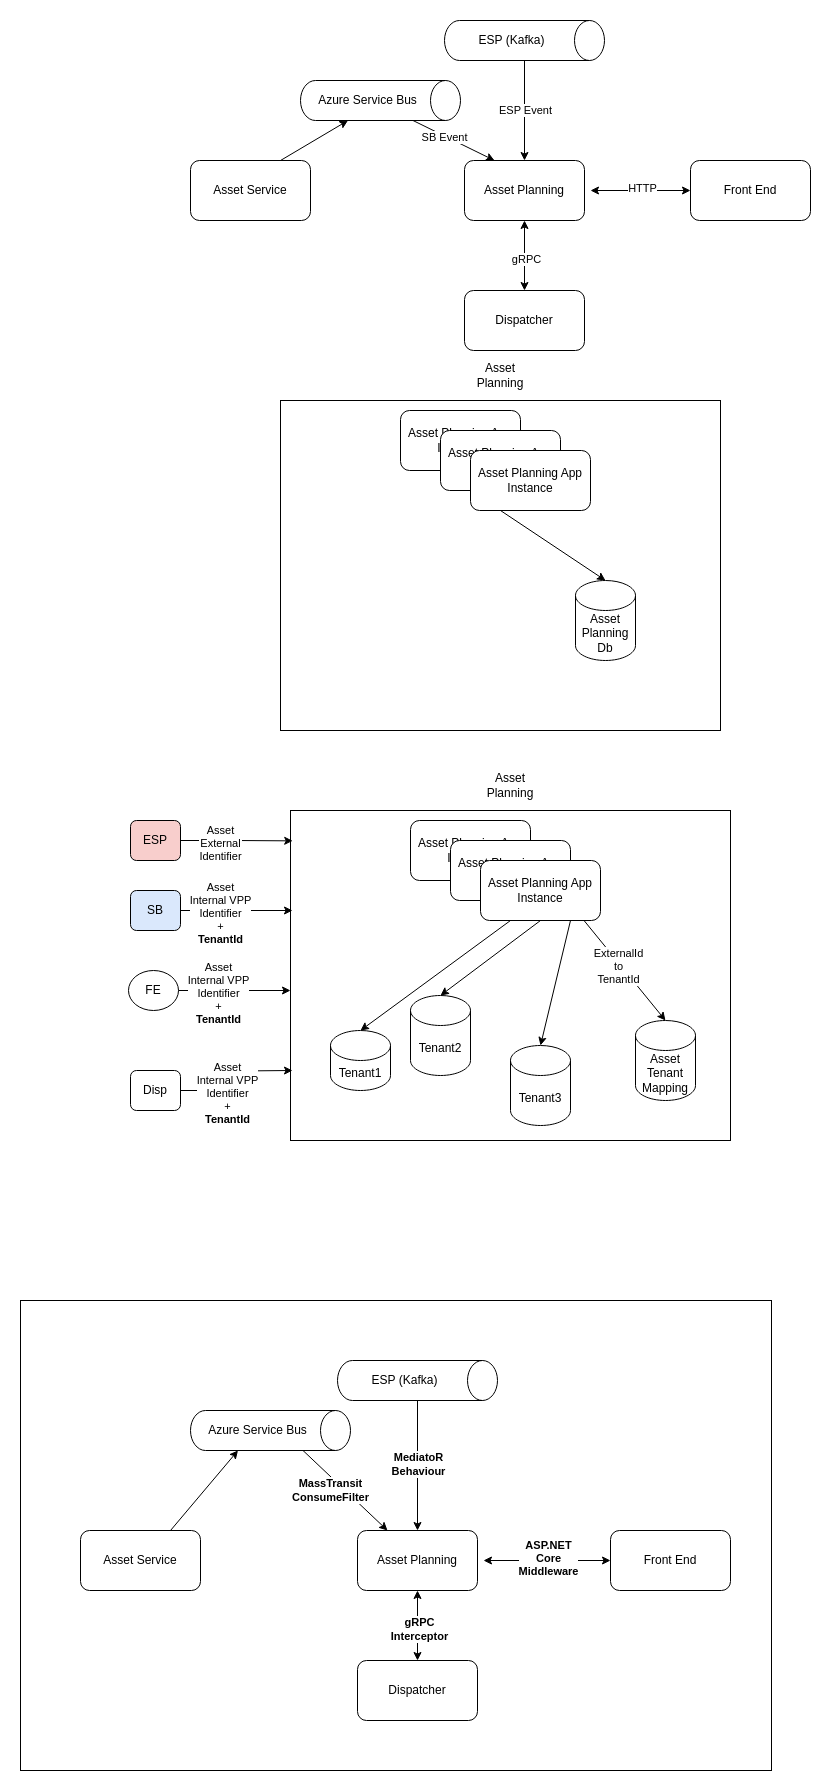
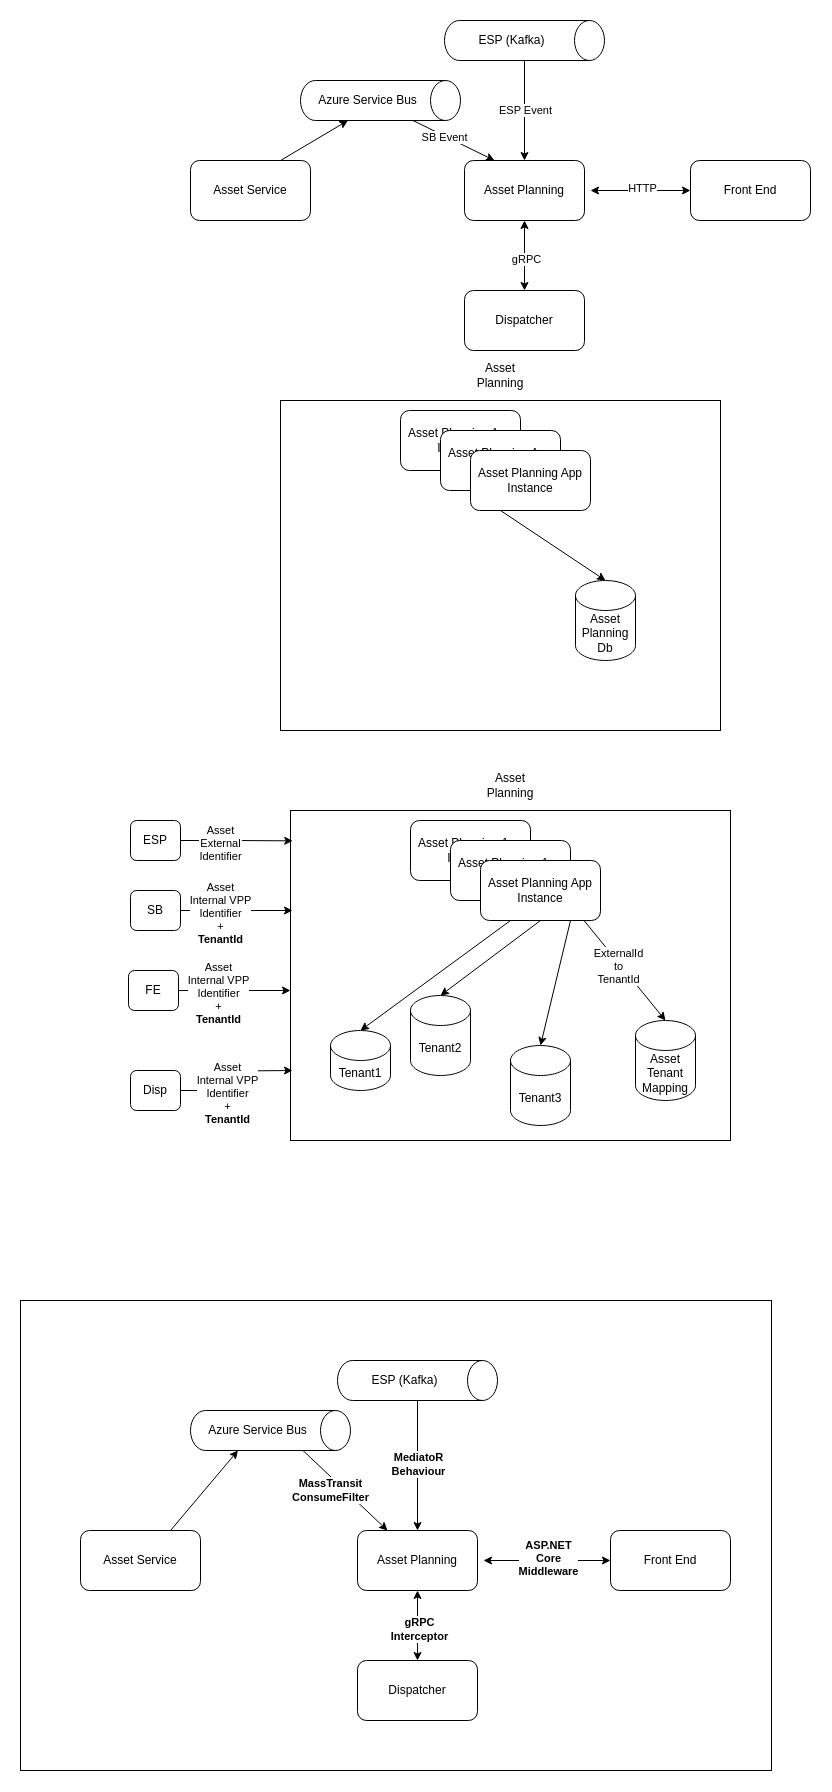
  <mxCell id="0" />
  <mxCell id="1" parent="0" />
  <mxCell id="2" value="Asset Planning" style="rounded=1;whiteSpace=wrap;html=1;" parent="1" vertex="1"><mxGeometry x="464" y="160" width="120" height="60" as="geometry" /></mxCell>
  <mxCell id="3" value="ESP (Kafka)" style="shape=cylinder3;whiteSpace=wrap;html=1;boundedLbl=1;backgroundOutline=1;size=15;rotation=0;direction=south;" parent="1" vertex="1"><mxGeometry x="444" y="20" width="160" height="40" as="geometry" /></mxCell>
  <mxCell id="4" value="Asset Service" style="rounded=1;whiteSpace=wrap;html=1;" parent="1" vertex="1"><mxGeometry x="190" y="160" width="120" height="60" as="geometry" /></mxCell>
  <mxCell id="5" value="Azure Service Bus" style="shape=cylinder3;whiteSpace=wrap;html=1;boundedLbl=1;backgroundOutline=1;size=15;rotation=0;direction=south;" parent="1" vertex="1"><mxGeometry x="300" y="80" width="160" height="40" as="geometry" /></mxCell>
  <mxCell id="6" value="" style="endArrow=classic;html=1;rounded=0;entryX=1;entryY=0;entryDx=0;entryDy=112.5;entryPerimeter=0;exitX=0.75;exitY=0;exitDx=0;exitDy=0;" parent="1" source="4" target="5" edge="1"><mxGeometry width="50" height="50" relative="1" as="geometry"><mxPoint x="490" y="210" as="sourcePoint" /><mxPoint x="540" y="160" as="targetPoint" /></mxGeometry></mxCell>
  <mxCell id="7" value="" style="endArrow=classic;html=1;rounded=0;exitX=1;exitY=0;exitDx=0;exitDy=47.5;exitPerimeter=0;entryX=0.25;entryY=0;entryDx=0;entryDy=0;" parent="1" source="5" target="2" edge="1"><mxGeometry width="50" height="50" relative="1" as="geometry"><mxPoint x="490" y="210" as="sourcePoint" /><mxPoint x="540" y="160" as="targetPoint" /></mxGeometry></mxCell>
  <mxCell id="8" value="SB Event" style="edgeLabel;html=1;align=center;verticalAlign=middle;resizable=0;points=[];" parent="7" vertex="1" connectable="0"><mxGeometry x="-0.239" y="-1" relative="1" as="geometry"><mxPoint as="offset" /></mxGeometry></mxCell>
  <mxCell id="9" value="" style="endArrow=classic;html=1;rounded=0;exitX=1;exitY=0.5;exitDx=0;exitDy=0;exitPerimeter=0;entryX=0.5;entryY=0;entryDx=0;entryDy=0;" parent="1" source="3" target="2" edge="1"><mxGeometry width="50" height="50" relative="1" as="geometry"><mxPoint x="490" y="210" as="sourcePoint" /><mxPoint x="690" y="130" as="targetPoint" /></mxGeometry></mxCell>
  <mxCell id="10" value="ESP Event" style="edgeLabel;html=1;align=center;verticalAlign=middle;resizable=0;points=[];" parent="9" vertex="1" connectable="0"><mxGeometry x="-0.03" relative="1" as="geometry"><mxPoint as="offset" /></mxGeometry></mxCell>
  <mxCell id="11" value="Dispatcher" style="rounded=1;whiteSpace=wrap;html=1;" parent="1" vertex="1"><mxGeometry x="464" y="290" width="120" height="60" as="geometry" /></mxCell>
  <mxCell id="12" value="Front End" style="rounded=1;whiteSpace=wrap;html=1;" parent="1" vertex="1"><mxGeometry x="690" y="160" width="120" height="60" as="geometry" /></mxCell>
  <mxCell id="13" value="" style="endArrow=classic;startArrow=classic;html=1;rounded=0;entryX=0;entryY=0.5;entryDx=0;entryDy=0;" parent="1" target="12" edge="1"><mxGeometry width="50" height="50" relative="1" as="geometry"><mxPoint x="590" y="190" as="sourcePoint" /><mxPoint x="540" y="160" as="targetPoint" /></mxGeometry></mxCell>
  <mxCell id="14" value="HTTP" style="edgeLabel;html=1;align=center;verticalAlign=middle;resizable=0;points=[];" parent="13" vertex="1" connectable="0"><mxGeometry x="0.01" y="3" relative="1" as="geometry"><mxPoint as="offset" /></mxGeometry></mxCell>
  <mxCell id="15" value="" style="endArrow=classic;startArrow=classic;html=1;rounded=0;exitX=0.5;exitY=0;exitDx=0;exitDy=0;entryX=0.5;entryY=1;entryDx=0;entryDy=0;" parent="1" source="11" target="2" edge="1"><mxGeometry width="50" height="50" relative="1" as="geometry"><mxPoint x="490" y="210" as="sourcePoint" /><mxPoint x="540" y="160" as="targetPoint" /></mxGeometry></mxCell>
  <mxCell id="16" value="gRPC" style="edgeLabel;html=1;align=center;verticalAlign=middle;resizable=0;points=[];" parent="15" vertex="1" connectable="0"><mxGeometry x="-0.076" y="-1" relative="1" as="geometry"><mxPoint as="offset" /></mxGeometry></mxCell>
  <mxCell id="17" value="" style="rounded=0;whiteSpace=wrap;html=1;" parent="1" vertex="1"><mxGeometry x="280" y="400" width="440" height="330" as="geometry" /></mxCell>
  <mxCell id="18" value="Asset Planning" style="text;html=1;align=center;verticalAlign=middle;whiteSpace=wrap;rounded=0;" parent="1" vertex="1"><mxGeometry x="470" y="360" width="60" height="30" as="geometry" /></mxCell>
  <mxCell id="19" value="Asset Planning App&lt;div&gt;Instance&lt;/div&gt;" style="rounded=1;whiteSpace=wrap;html=1;" parent="1" vertex="1"><mxGeometry x="400" y="410" width="120" height="60" as="geometry" /></mxCell>
  <mxCell id="20" value="Asset Planning App&lt;div&gt;Instance&lt;/div&gt;" style="rounded=1;whiteSpace=wrap;html=1;" parent="1" vertex="1"><mxGeometry x="440" y="430" width="120" height="60" as="geometry" /></mxCell>
  <mxCell id="21" value="Asset Planning App&lt;div&gt;Instance&lt;/div&gt;" style="rounded=1;whiteSpace=wrap;html=1;" parent="1" vertex="1"><mxGeometry x="470" y="450" width="120" height="60" as="geometry" /></mxCell>
  <mxCell id="22" value="Asset Planning Db" style="shape=cylinder3;whiteSpace=wrap;html=1;boundedLbl=1;backgroundOutline=1;size=15;" parent="1" vertex="1"><mxGeometry x="575" y="580" width="60" height="80" as="geometry" /></mxCell>
  <mxCell id="23" value="" style="endArrow=classic;html=1;rounded=0;entryX=0.5;entryY=0;entryDx=0;entryDy=0;entryPerimeter=0;exitX=0.25;exitY=1;exitDx=0;exitDy=0;" parent="1" source="21" target="22" edge="1"><mxGeometry width="50" height="50" relative="1" as="geometry"><mxPoint x="490" y="590" as="sourcePoint" /><mxPoint x="500" y="460" as="targetPoint" /></mxGeometry></mxCell>
  <mxCell id="24" value="" style="rounded=0;whiteSpace=wrap;html=1;" parent="1" vertex="1"><mxGeometry x="290" y="810" width="440" height="330" as="geometry" /></mxCell>
  <mxCell id="25" value="Asset Planning" style="text;html=1;align=center;verticalAlign=middle;whiteSpace=wrap;rounded=0;" parent="1" vertex="1"><mxGeometry x="480" y="770" width="60" height="30" as="geometry" /></mxCell>
  <mxCell id="26" value="Asset Planning App&lt;div&gt;Instance&lt;/div&gt;" style="rounded=1;whiteSpace=wrap;html=1;" parent="1" vertex="1"><mxGeometry x="410" y="820" width="120" height="60" as="geometry" /></mxCell>
  <mxCell id="27" value="Asset Planning App&lt;div&gt;Instance&lt;/div&gt;" style="rounded=1;whiteSpace=wrap;html=1;" parent="1" vertex="1"><mxGeometry x="450" y="840" width="120" height="60" as="geometry" /></mxCell>
  <mxCell id="28" value="Asset Planning App&lt;div&gt;Instance&lt;/div&gt;" style="rounded=1;whiteSpace=wrap;html=1;" parent="1" vertex="1"><mxGeometry x="480" y="860" width="120" height="60" as="geometry" /></mxCell>
  <mxCell id="29" value="Tenant1" style="shape=cylinder3;whiteSpace=wrap;html=1;boundedLbl=1;backgroundOutline=1;size=15;" parent="1" vertex="1"><mxGeometry x="330" y="1030" width="60" height="60" as="geometry" /></mxCell>
  <mxCell id="30" value="" style="endArrow=classic;html=1;rounded=0;entryX=0.5;entryY=0;entryDx=0;entryDy=0;entryPerimeter=0;exitX=0.25;exitY=1;exitDx=0;exitDy=0;" parent="1" source="28" target="29" edge="1"><mxGeometry width="50" height="50" relative="1" as="geometry"><mxPoint x="500" y="1000" as="sourcePoint" /><mxPoint x="510" y="870" as="targetPoint" /></mxGeometry></mxCell>
  <mxCell id="31" value="Tenant2" style="shape=cylinder3;whiteSpace=wrap;html=1;boundedLbl=1;backgroundOutline=1;size=15;" parent="1" vertex="1"><mxGeometry x="410" y="995" width="60" height="80" as="geometry" /></mxCell>
  <mxCell id="32" value="Tenant3" style="shape=cylinder3;whiteSpace=wrap;html=1;boundedLbl=1;backgroundOutline=1;size=15;" parent="1" vertex="1"><mxGeometry x="510" y="1045" width="60" height="80" as="geometry" /></mxCell>
  <mxCell id="33" value="" style="endArrow=classic;html=1;rounded=0;entryX=0.5;entryY=0;entryDx=0;entryDy=0;entryPerimeter=0;exitX=0.5;exitY=1;exitDx=0;exitDy=0;" parent="1" source="28" target="31" edge="1"><mxGeometry width="50" height="50" relative="1" as="geometry"><mxPoint x="520" y="930" as="sourcePoint" /><mxPoint x="440" y="1040" as="targetPoint" /></mxGeometry></mxCell>
  <mxCell id="34" value="" style="endArrow=classic;html=1;rounded=0;entryX=0.5;entryY=0;entryDx=0;entryDy=0;entryPerimeter=0;exitX=0.75;exitY=1;exitDx=0;exitDy=0;" parent="1" source="28" target="32" edge="1"><mxGeometry width="50" height="50" relative="1" as="geometry"><mxPoint x="550" y="930" as="sourcePoint" /><mxPoint x="520" y="1040" as="targetPoint" /></mxGeometry></mxCell>
- <mxCell id="35" value="ESP" style="rounded=1;whiteSpace=wrap;html=1;fillColor=#f8cecc;" parent="1" vertex="1"><mxGeometry x="130" y="820" width="50" height="40" as="geometry" /></mxCell>
+ <mxCell id="35" value="ESP" style="rounded=1;whiteSpace=wrap;html=1;" parent="1" vertex="1"><mxGeometry x="130" y="820" width="50" height="40" as="geometry" /></mxCell>
  <mxCell id="36" style="edgeStyle=orthogonalEdgeStyle;rounded=0;orthogonalLoop=1;jettySize=auto;html=1;entryX=0.005;entryY=0.092;entryDx=0;entryDy=0;entryPerimeter=0;" parent="1" source="35" target="24" edge="1"><mxGeometry relative="1" as="geometry" /></mxCell>
  <mxCell id="37" value="Asset&lt;div&gt;External&lt;/div&gt;&lt;div&gt;Identifier&lt;/div&gt;" style="edgeLabel;html=1;align=center;verticalAlign=middle;resizable=0;points=[];" parent="36" vertex="1" connectable="0"><mxGeometry x="-0.291" y="-2" relative="1" as="geometry"><mxPoint x="-1" as="offset" /></mxGeometry></mxCell>
- <mxCell id="38" value="SB" style="rounded=1;whiteSpace=wrap;html=1;fillColor=#dae8fc;" parent="1" vertex="1"><mxGeometry x="130" y="890" width="50" height="40" as="geometry" /></mxCell>
+ <mxCell id="38" value="SB" style="rounded=1;whiteSpace=wrap;html=1;" parent="1" vertex="1"><mxGeometry x="130" y="890" width="50" height="40" as="geometry" /></mxCell>
  <mxCell id="39" style="edgeStyle=orthogonalEdgeStyle;rounded=0;orthogonalLoop=1;jettySize=auto;html=1;entryX=0.005;entryY=0.092;entryDx=0;entryDy=0;entryPerimeter=0;" parent="1" source="38" edge="1"><mxGeometry relative="1" as="geometry"><mxPoint x="292" y="910" as="targetPoint" /></mxGeometry></mxCell>
  <mxCell id="40" value="Asset&lt;div&gt;Internal VPP&lt;/div&gt;&lt;div&gt;Identifier&lt;/div&gt;&lt;div&gt;+&lt;/div&gt;&lt;div&gt;&lt;b&gt;TenantId&lt;/b&gt;&lt;/div&gt;" style="edgeLabel;html=1;align=center;verticalAlign=middle;resizable=0;points=[];" parent="39" vertex="1" connectable="0"><mxGeometry x="-0.291" y="-2" relative="1" as="geometry"><mxPoint x="-1" as="offset" /></mxGeometry></mxCell>
- <mxCell id="41" value="FE" style="ellipse;whiteSpace=wrap;html=1;" parent="1" vertex="1"><mxGeometry x="128" y="970" width="50" height="40" as="geometry" /></mxCell>
+ <mxCell id="41" value="FE" style="rounded=1;whiteSpace=wrap;html=1;" parent="1" vertex="1"><mxGeometry x="128" y="970" width="50" height="40" as="geometry" /></mxCell>
  <mxCell id="42" style="edgeStyle=orthogonalEdgeStyle;rounded=0;orthogonalLoop=1;jettySize=auto;html=1;entryX=0.005;entryY=0.092;entryDx=0;entryDy=0;entryPerimeter=0;" parent="1" source="41" edge="1"><mxGeometry relative="1" as="geometry"><mxPoint x="290" y="990" as="targetPoint" /></mxGeometry></mxCell>
  <mxCell id="43" value="Asset&lt;div&gt;Internal VPP&lt;/div&gt;&lt;div&gt;Identifier&lt;/div&gt;&lt;div&gt;+&lt;/div&gt;&lt;div&gt;&lt;b&gt;TenantId&lt;/b&gt;&lt;/div&gt;" style="edgeLabel;html=1;align=center;verticalAlign=middle;resizable=0;points=[];" parent="42" vertex="1" connectable="0"><mxGeometry x="-0.291" y="-2" relative="1" as="geometry"><mxPoint x="-1" as="offset" /></mxGeometry></mxCell>
  <mxCell id="44" value="Disp" style="rounded=1;whiteSpace=wrap;html=1;" parent="1" vertex="1"><mxGeometry x="130" y="1070" width="50" height="40" as="geometry" /></mxCell>
  <mxCell id="45" style="edgeStyle=orthogonalEdgeStyle;rounded=0;orthogonalLoop=1;jettySize=auto;html=1;entryX=0.005;entryY=0.092;entryDx=0;entryDy=0;entryPerimeter=0;" parent="1" source="44" edge="1"><mxGeometry relative="1" as="geometry"><mxPoint x="292" y="1070" as="targetPoint" /></mxGeometry></mxCell>
  <mxCell id="46" value="Asset&lt;div&gt;Internal VPP&lt;/div&gt;&lt;div&gt;Identifier&lt;/div&gt;&lt;div&gt;+&lt;/div&gt;&lt;div&gt;&lt;b&gt;TenantId&lt;/b&gt;&lt;/div&gt;" style="edgeLabel;html=1;align=center;verticalAlign=middle;resizable=0;points=[];" parent="45" vertex="1" connectable="0"><mxGeometry x="-0.291" y="-2" relative="1" as="geometry"><mxPoint x="-1" as="offset" /></mxGeometry></mxCell>
  <mxCell id="47" value="Asset&lt;div&gt;Tenant&lt;/div&gt;&lt;div&gt;Mapping&lt;/div&gt;" style="shape=cylinder3;whiteSpace=wrap;html=1;boundedLbl=1;backgroundOutline=1;size=15;" parent="1" vertex="1"><mxGeometry x="635" y="1020" width="60" height="80" as="geometry" /></mxCell>
  <mxCell id="48" value="" style="endArrow=classic;html=1;rounded=0;entryX=0.5;entryY=0;entryDx=0;entryDy=0;entryPerimeter=0;exitX=0.861;exitY=0.996;exitDx=0;exitDy=0;exitPerimeter=0;" parent="1" source="28" target="47" edge="1"><mxGeometry width="50" height="50" relative="1" as="geometry"><mxPoint x="580" y="930" as="sourcePoint" /><mxPoint x="530" y="1040" as="targetPoint" /></mxGeometry></mxCell>
  <mxCell id="49" value="ExternalId&lt;div&gt;to&lt;/div&gt;&lt;div&gt;TenantId&lt;/div&gt;" style="edgeLabel;html=1;align=center;verticalAlign=middle;resizable=0;points=[];" parent="48" vertex="1" connectable="0"><mxGeometry x="-0.1" y="-3" relative="1" as="geometry"><mxPoint y="-1" as="offset" /></mxGeometry></mxCell>
  <mxCell id="50" value="" style="rounded=0;whiteSpace=wrap;html=1;" vertex="1" parent="1"><mxGeometry x="20" y="1300" width="751" height="470" as="geometry" /></mxCell>
  <mxCell id="51" value="Asset Planning" style="rounded=1;whiteSpace=wrap;html=1;" vertex="1" parent="1"><mxGeometry x="357" y="1530" width="120" height="60" as="geometry" /></mxCell>
  <mxCell id="52" value="ESP (Kafka)" style="shape=cylinder3;whiteSpace=wrap;html=1;boundedLbl=1;backgroundOutline=1;size=15;rotation=0;direction=south;" vertex="1" parent="1"><mxGeometry x="337" y="1360" width="160" height="40" as="geometry" /></mxCell>
  <mxCell id="53" value="Asset Service" style="rounded=1;whiteSpace=wrap;html=1;" vertex="1" parent="1"><mxGeometry x="80" y="1530" width="120" height="60" as="geometry" /></mxCell>
  <mxCell id="54" value="Azure Service Bus" style="shape=cylinder3;whiteSpace=wrap;html=1;boundedLbl=1;backgroundOutline=1;size=15;rotation=0;direction=south;" vertex="1" parent="1"><mxGeometry x="190" y="1410" width="160" height="40" as="geometry" /></mxCell>
  <mxCell id="55" value="" style="endArrow=classic;html=1;rounded=0;entryX=1;entryY=0;entryDx=0;entryDy=112.5;entryPerimeter=0;exitX=0.75;exitY=0;exitDx=0;exitDy=0;" edge="1" parent="1" source="53" target="54"><mxGeometry width="50" height="50" relative="1" as="geometry"><mxPoint x="380" y="1550" as="sourcePoint" /><mxPoint x="430" y="1500" as="targetPoint" /></mxGeometry></mxCell>
  <mxCell id="56" value="" style="endArrow=classic;html=1;rounded=0;exitX=1;exitY=0;exitDx=0;exitDy=47.5;exitPerimeter=0;entryX=0.25;entryY=0;entryDx=0;entryDy=0;" edge="1" parent="1" source="54" target="51"><mxGeometry width="50" height="50" relative="1" as="geometry"><mxPoint x="380" y="1550" as="sourcePoint" /><mxPoint x="430" y="1500" as="targetPoint" /></mxGeometry></mxCell>
  <mxCell id="57" value="&lt;b&gt;MassTransit&lt;/b&gt;&lt;div&gt;&lt;b&gt;ConsumeFilter&lt;/b&gt;&lt;/div&gt;" style="edgeLabel;html=1;align=center;verticalAlign=middle;resizable=0;points=[];" vertex="1" connectable="0" parent="56"><mxGeometry x="-0.239" y="-1" relative="1" as="geometry"><mxPoint x="-4" y="9" as="offset" /></mxGeometry></mxCell>
  <mxCell id="58" value="" style="endArrow=classic;html=1;rounded=0;exitX=1;exitY=0.5;exitDx=0;exitDy=0;exitPerimeter=0;entryX=0.5;entryY=0;entryDx=0;entryDy=0;" edge="1" parent="1" source="52" target="51"><mxGeometry width="50" height="50" relative="1" as="geometry"><mxPoint x="380" y="1550" as="sourcePoint" /><mxPoint x="580" y="1470" as="targetPoint" /></mxGeometry></mxCell>
  <mxCell id="59" value="&lt;b&gt;MediatoR&lt;/b&gt;&lt;div&gt;&lt;b&gt;Behaviour&lt;/b&gt;&lt;/div&gt;" style="edgeLabel;html=1;align=center;verticalAlign=middle;resizable=0;points=[];" vertex="1" connectable="0" parent="58"><mxGeometry x="-0.03" relative="1" as="geometry"><mxPoint as="offset" /></mxGeometry></mxCell>
  <mxCell id="60" value="Dispatcher" style="rounded=1;whiteSpace=wrap;html=1;" vertex="1" parent="1"><mxGeometry x="357" y="1660" width="120" height="60" as="geometry" /></mxCell>
  <mxCell id="61" value="Front End" style="rounded=1;whiteSpace=wrap;html=1;" vertex="1" parent="1"><mxGeometry x="610" y="1530" width="120" height="60" as="geometry" /></mxCell>
  <mxCell id="62" value="" style="endArrow=classic;startArrow=classic;html=1;rounded=0;entryX=0;entryY=0.5;entryDx=0;entryDy=0;" edge="1" parent="1" target="61"><mxGeometry width="50" height="50" relative="1" as="geometry"><mxPoint x="483" y="1560" as="sourcePoint" /><mxPoint x="433" y="1530" as="targetPoint" /></mxGeometry></mxCell>
  <mxCell id="63" value="&lt;b&gt;ASP.NET&lt;/b&gt;&lt;div&gt;&lt;b&gt;Core&lt;/b&gt;&lt;div&gt;&lt;b&gt;Middleware&lt;/b&gt;&lt;/div&gt;&lt;/div&gt;" style="edgeLabel;html=1;align=center;verticalAlign=middle;resizable=0;points=[];" vertex="1" connectable="0" parent="62"><mxGeometry x="0.01" y="3" relative="1" as="geometry"><mxPoint as="offset" /></mxGeometry></mxCell>
  <mxCell id="64" value="" style="endArrow=classic;startArrow=classic;html=1;rounded=0;exitX=0.5;exitY=0;exitDx=0;exitDy=0;entryX=0.5;entryY=1;entryDx=0;entryDy=0;" edge="1" parent="1" source="60" target="51"><mxGeometry width="50" height="50" relative="1" as="geometry"><mxPoint x="383" y="1580" as="sourcePoint" /><mxPoint x="433" y="1530" as="targetPoint" /></mxGeometry></mxCell>
  <mxCell id="65" value="&lt;b&gt;gRPC&lt;/b&gt;&lt;div&gt;&lt;b&gt;Interceptor&lt;/b&gt;&lt;/div&gt;" style="edgeLabel;html=1;align=center;verticalAlign=middle;resizable=0;points=[];" vertex="1" connectable="0" parent="64"><mxGeometry x="-0.076" y="-1" relative="1" as="geometry"><mxPoint as="offset" /></mxGeometry></mxCell>
